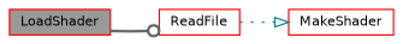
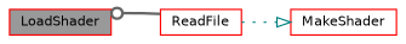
  digraph {
    rankdir=LR
    node [color=red fillcolor=white fontname=Helvetica fontsize=10 shape=box style=filled]
    edge [fontname=Helvetica fontsize=10 labelfontname=Helvetica labelfontsize=10]
    n1 [fillcolor=grey60 fontcolor=black height=0.2 label=LoadShader width=0.4]
    n2 [height=0.2 label=ReadFile width=0.4]
    n3 [height=0.2 label=MakeShader width=0.4]
-   n1 -> n2 [arrowhead=odot color=gray40 style=bold]
+   n2 -> n1 [arrowhead=odot color=gray40 style=bold]
    n2 -> n3 [arrowhead=onormal color=teal style=dotted]
  }
